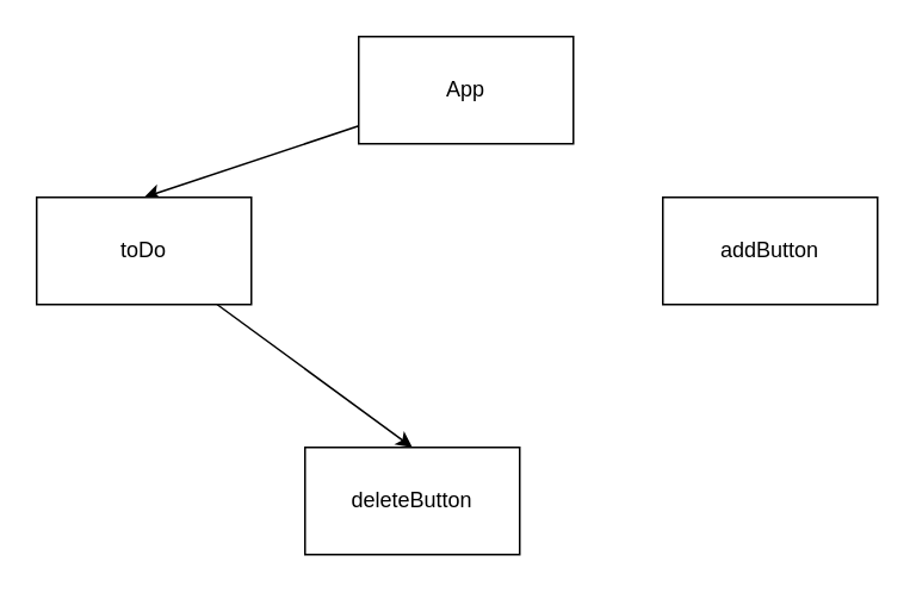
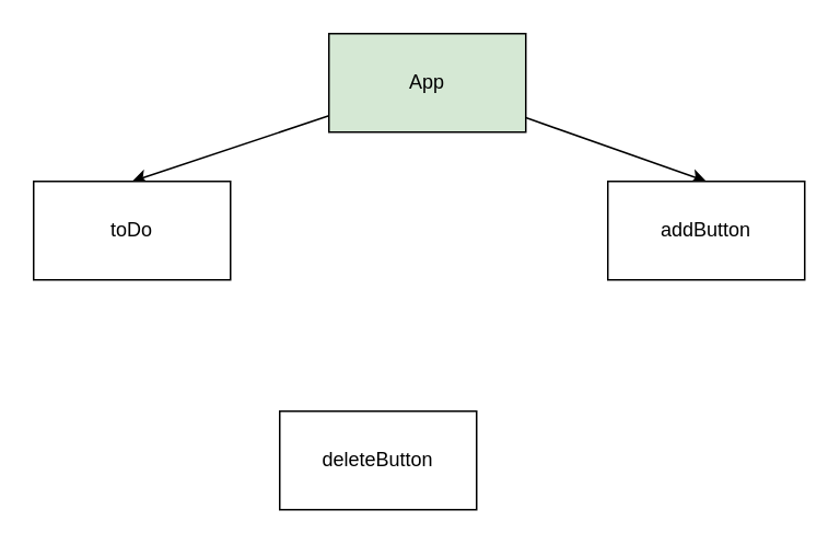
  <mxCell id="0" />
  <mxCell id="1" parent="0" />
+ <mxCell id="2" style="edgeStyle=none;html=1;entryX=0.5;entryY=0;entryDx=0;entryDy=0;" parent="1" source="4" target="8" edge="1"><mxGeometry relative="1" as="geometry" /></mxCell>
  <mxCell id="3" style="edgeStyle=none;html=1;entryX=0.5;entryY=0;entryDx=0;entryDy=0;" parent="1" source="4" edge="1"><mxGeometry relative="1" as="geometry"><mxPoint x="80" y="110" as="targetPoint" /></mxGeometry></mxCell>
- <mxCell id="4" value="App" style="whiteSpace=wrap;html=1;" parent="1" vertex="1"><mxGeometry x="200" y="20" width="120" height="60" as="geometry" /></mxCell>
- <mxCell id="5" style="edgeStyle=none;html=1;entryX=0.5;entryY=0;entryDx=0;entryDy=0;" parent="1" source="6" target="7" edge="1"><mxGeometry relative="1" as="geometry" /></mxCell>
+ <mxCell id="4" value="App" style="whiteSpace=wrap;html=1;fillColor=#d5e8d4;" parent="1" vertex="1"><mxGeometry x="200" y="20" width="120" height="60" as="geometry" /></mxCell>
  <mxCell id="6" value="toDo" style="whiteSpace=wrap;html=1;" parent="1" vertex="1"><mxGeometry x="20" y="110" width="120" height="60" as="geometry" /></mxCell>
  <mxCell id="7" value="deleteButton" style="whiteSpace=wrap;html=1;" parent="1" vertex="1"><mxGeometry x="170" y="250" width="120" height="60" as="geometry" /></mxCell>
  <mxCell id="8" value="addButton" style="whiteSpace=wrap;html=1;" parent="1" vertex="1"><mxGeometry x="370" y="110" width="120" height="60" as="geometry" /></mxCell>
